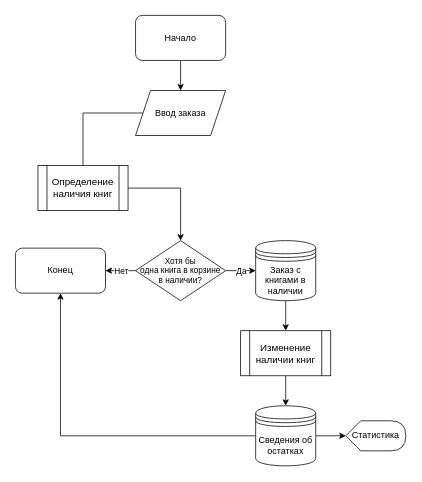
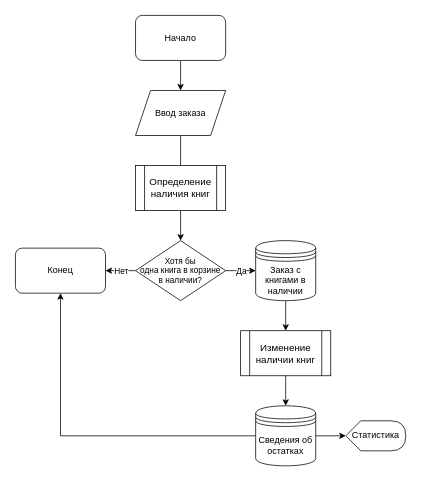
  <mxCell id="0" />
  <mxCell id="1" parent="0" />
  <mxCell id="2" value="" style="edgeStyle=orthogonalEdgeStyle;rounded=0;orthogonalLoop=1;jettySize=auto;html=1;" edge="1" parent="1" source="3" target="5"><mxGeometry relative="1" as="geometry" /></mxCell>
  <mxCell id="3" value="Начало" style="rounded=1;whiteSpace=wrap;html=1;" vertex="1" parent="1"><mxGeometry x="180" y="20" width="120" height="60" as="geometry" /></mxCell>
  <mxCell id="4" value="" style="edgeStyle=orthogonalEdgeStyle;rounded=0;orthogonalLoop=1;jettySize=auto;html=1;endArrow=none;" edge="1" parent="1" source="5" target="7"><mxGeometry relative="1" as="geometry" /></mxCell>
  <mxCell id="5" value="Ввод заказа" style="shape=parallelogram;perimeter=parallelogramPerimeter;whiteSpace=wrap;html=1;fixedSize=1;" vertex="1" parent="1"><mxGeometry x="180" y="120" width="120" height="60" as="geometry" /></mxCell>
  <mxCell id="6" value="" style="edgeStyle=orthogonalEdgeStyle;rounded=0;orthogonalLoop=1;jettySize=auto;html=1;" edge="1" parent="1" source="7" target="12"><mxGeometry relative="1" as="geometry" /></mxCell>
- <mxCell id="7" value="&lt;span style=&quot;color: rgb(0, 0, 0); font-family: Helvetica; font-size: 13px; font-style: normal; font-variant-ligatures: normal; font-variant-caps: normal; font-weight: 400; letter-spacing: normal; orphans: 2; text-align: center; text-indent: 0px; text-transform: none; widows: 2; word-spacing: 0px; -webkit-text-stroke-width: 0px; background-color: rgb(255, 255, 255); text-decoration-thickness: initial; text-decoration-style: initial; text-decoration-color: initial; float: none; display: inline !important;&quot;&gt;Определение наличия книг&lt;/span&gt;" style="shape=process;whiteSpace=wrap;html=1;backgroundOutline=1;fontSize=13;" vertex="1" parent="1"><mxGeometry x="50" y="220" width="120" height="60" as="geometry" /></mxCell>
+ <mxCell id="7" value="&lt;span style=&quot;color: rgb(0, 0, 0); font-family: Helvetica; font-size: 13px; font-style: normal; font-variant-ligatures: normal; font-variant-caps: normal; font-weight: 400; letter-spacing: normal; orphans: 2; text-align: center; text-indent: 0px; text-transform: none; widows: 2; word-spacing: 0px; -webkit-text-stroke-width: 0px; background-color: rgb(255, 255, 255); text-decoration-thickness: initial; text-decoration-style: initial; text-decoration-color: initial; float: none; display: inline !important;&quot;&gt;Определение наличия книг&lt;/span&gt;" style="shape=process;whiteSpace=wrap;html=1;backgroundOutline=1;fontSize=13;" vertex="1" parent="1"><mxGeometry x="180" y="220" width="120" height="60" as="geometry" /></mxCell>
  <mxCell id="8" value="" style="edgeStyle=orthogonalEdgeStyle;rounded=0;orthogonalLoop=1;jettySize=auto;html=1;" edge="1" parent="1" source="12" target="13"><mxGeometry relative="1" as="geometry" /></mxCell>
  <mxCell id="9" value="Нет" style="edgeLabel;html=1;align=center;verticalAlign=middle;resizable=0;points=[];" vertex="1" connectable="0" parent="8"><mxGeometry relative="1" as="geometry"><mxPoint as="offset" /></mxGeometry></mxCell>
  <mxCell id="10" value="" style="edgeStyle=orthogonalEdgeStyle;rounded=0;orthogonalLoop=1;jettySize=auto;html=1;entryX=0;entryY=0.5;entryDx=0;entryDy=0;" edge="1" parent="1" source="12" target="17"><mxGeometry relative="1" as="geometry"><mxPoint x="350" as="targetPoint" y="340" /></mxGeometry></mxCell>
  <mxCell id="11" value="Да" style="edgeLabel;html=1;align=center;verticalAlign=middle;resizable=0;points=[];" vertex="1" connectable="0" parent="10"><mxGeometry relative="1" as="geometry"><mxPoint as="offset" /></mxGeometry></mxCell>
  <mxCell id="12" value="Хотя бы&lt;br&gt;одна книга в корзине&lt;br&gt;в наличии?" style="rhombus;html=1;whiteSpace=wrap;fontSize=11;" vertex="1" parent="1"><mxGeometry x="180" y="320" width="120" height="80" as="geometry" /></mxCell>
  <mxCell id="13" value="Конец" style="rounded=1;whiteSpace=wrap;html=1;" vertex="1" parent="1"><mxGeometry y="330" width="120" height="60" as="geometry" x="20" /></mxCell>
  <mxCell id="14" value="" style="edgeStyle=orthogonalEdgeStyle;rounded=0;orthogonalLoop=1;jettySize=auto;html=1;" edge="1" parent="1" source="15" target="20"><mxGeometry relative="1" as="geometry" /></mxCell>
  <mxCell id="15" value="&lt;span style=&quot;color: rgb(0, 0, 0); font-family: Helvetica; font-size: 13px; font-style: normal; font-variant-ligatures: normal; font-variant-caps: normal; font-weight: 400; letter-spacing: normal; orphans: 2; text-align: center; text-indent: 0px; text-transform: none; widows: 2; word-spacing: 0px; -webkit-text-stroke-width: 0px; background-color: rgb(255, 255, 255); text-decoration-thickness: initial; text-decoration-style: initial; text-decoration-color: initial; float: none; display: inline !important;&quot;&gt;Изменение наличии книг&lt;/span&gt;" style="shape=process;whiteSpace=wrap;html=1;backgroundOutline=1;fontSize=13;" vertex="1" parent="1"><mxGeometry x="320" y="440" width="120" height="60" as="geometry" /></mxCell>
  <mxCell id="16" value="" style="edgeStyle=orthogonalEdgeStyle;rounded=0;orthogonalLoop=1;jettySize=auto;html=1;exitX=0.5;exitY=1;exitDx=0;exitDy=0;" edge="1" parent="1" source="17" target="15"><mxGeometry relative="1" as="geometry"><mxPoint x="380" y="370" as="sourcePoint" /></mxGeometry></mxCell>
  <mxCell id="17" value="Заказ с книгами в наличии" style="shape=datastore;whiteSpace=wrap;html=1;fontSize=12;" vertex="1" parent="1"><mxGeometry x="340" y="320" width="80" height="80" as="geometry" /></mxCell>
  <mxCell id="18" value="" style="edgeStyle=orthogonalEdgeStyle;rounded=0;orthogonalLoop=1;jettySize=auto;html=1;" edge="1" parent="1" source="20" target="21"><mxGeometry relative="1" as="geometry" /></mxCell>
  <mxCell id="19" style="edgeStyle=orthogonalEdgeStyle;rounded=0;orthogonalLoop=1;jettySize=auto;html=1;exitX=0;exitY=0.5;exitDx=0;exitDy=0;entryX=0.5;entryY=1;entryDx=0;entryDy=0;" edge="1" parent="1" source="20" target="13"><mxGeometry relative="1" as="geometry" /></mxCell>
  <mxCell id="20" value="Сведения об остатках" style="shape=datastore;whiteSpace=wrap;html=1;fontSize=12;" vertex="1" parent="1"><mxGeometry x="340" y="540" width="80" height="80" as="geometry" /></mxCell>
  <mxCell id="21" value="Статистика" style="shape=display;whiteSpace=wrap;html=1;" vertex="1" parent="1"><mxGeometry x="460" y="560" width="80" height="40" as="geometry" /></mxCell>
